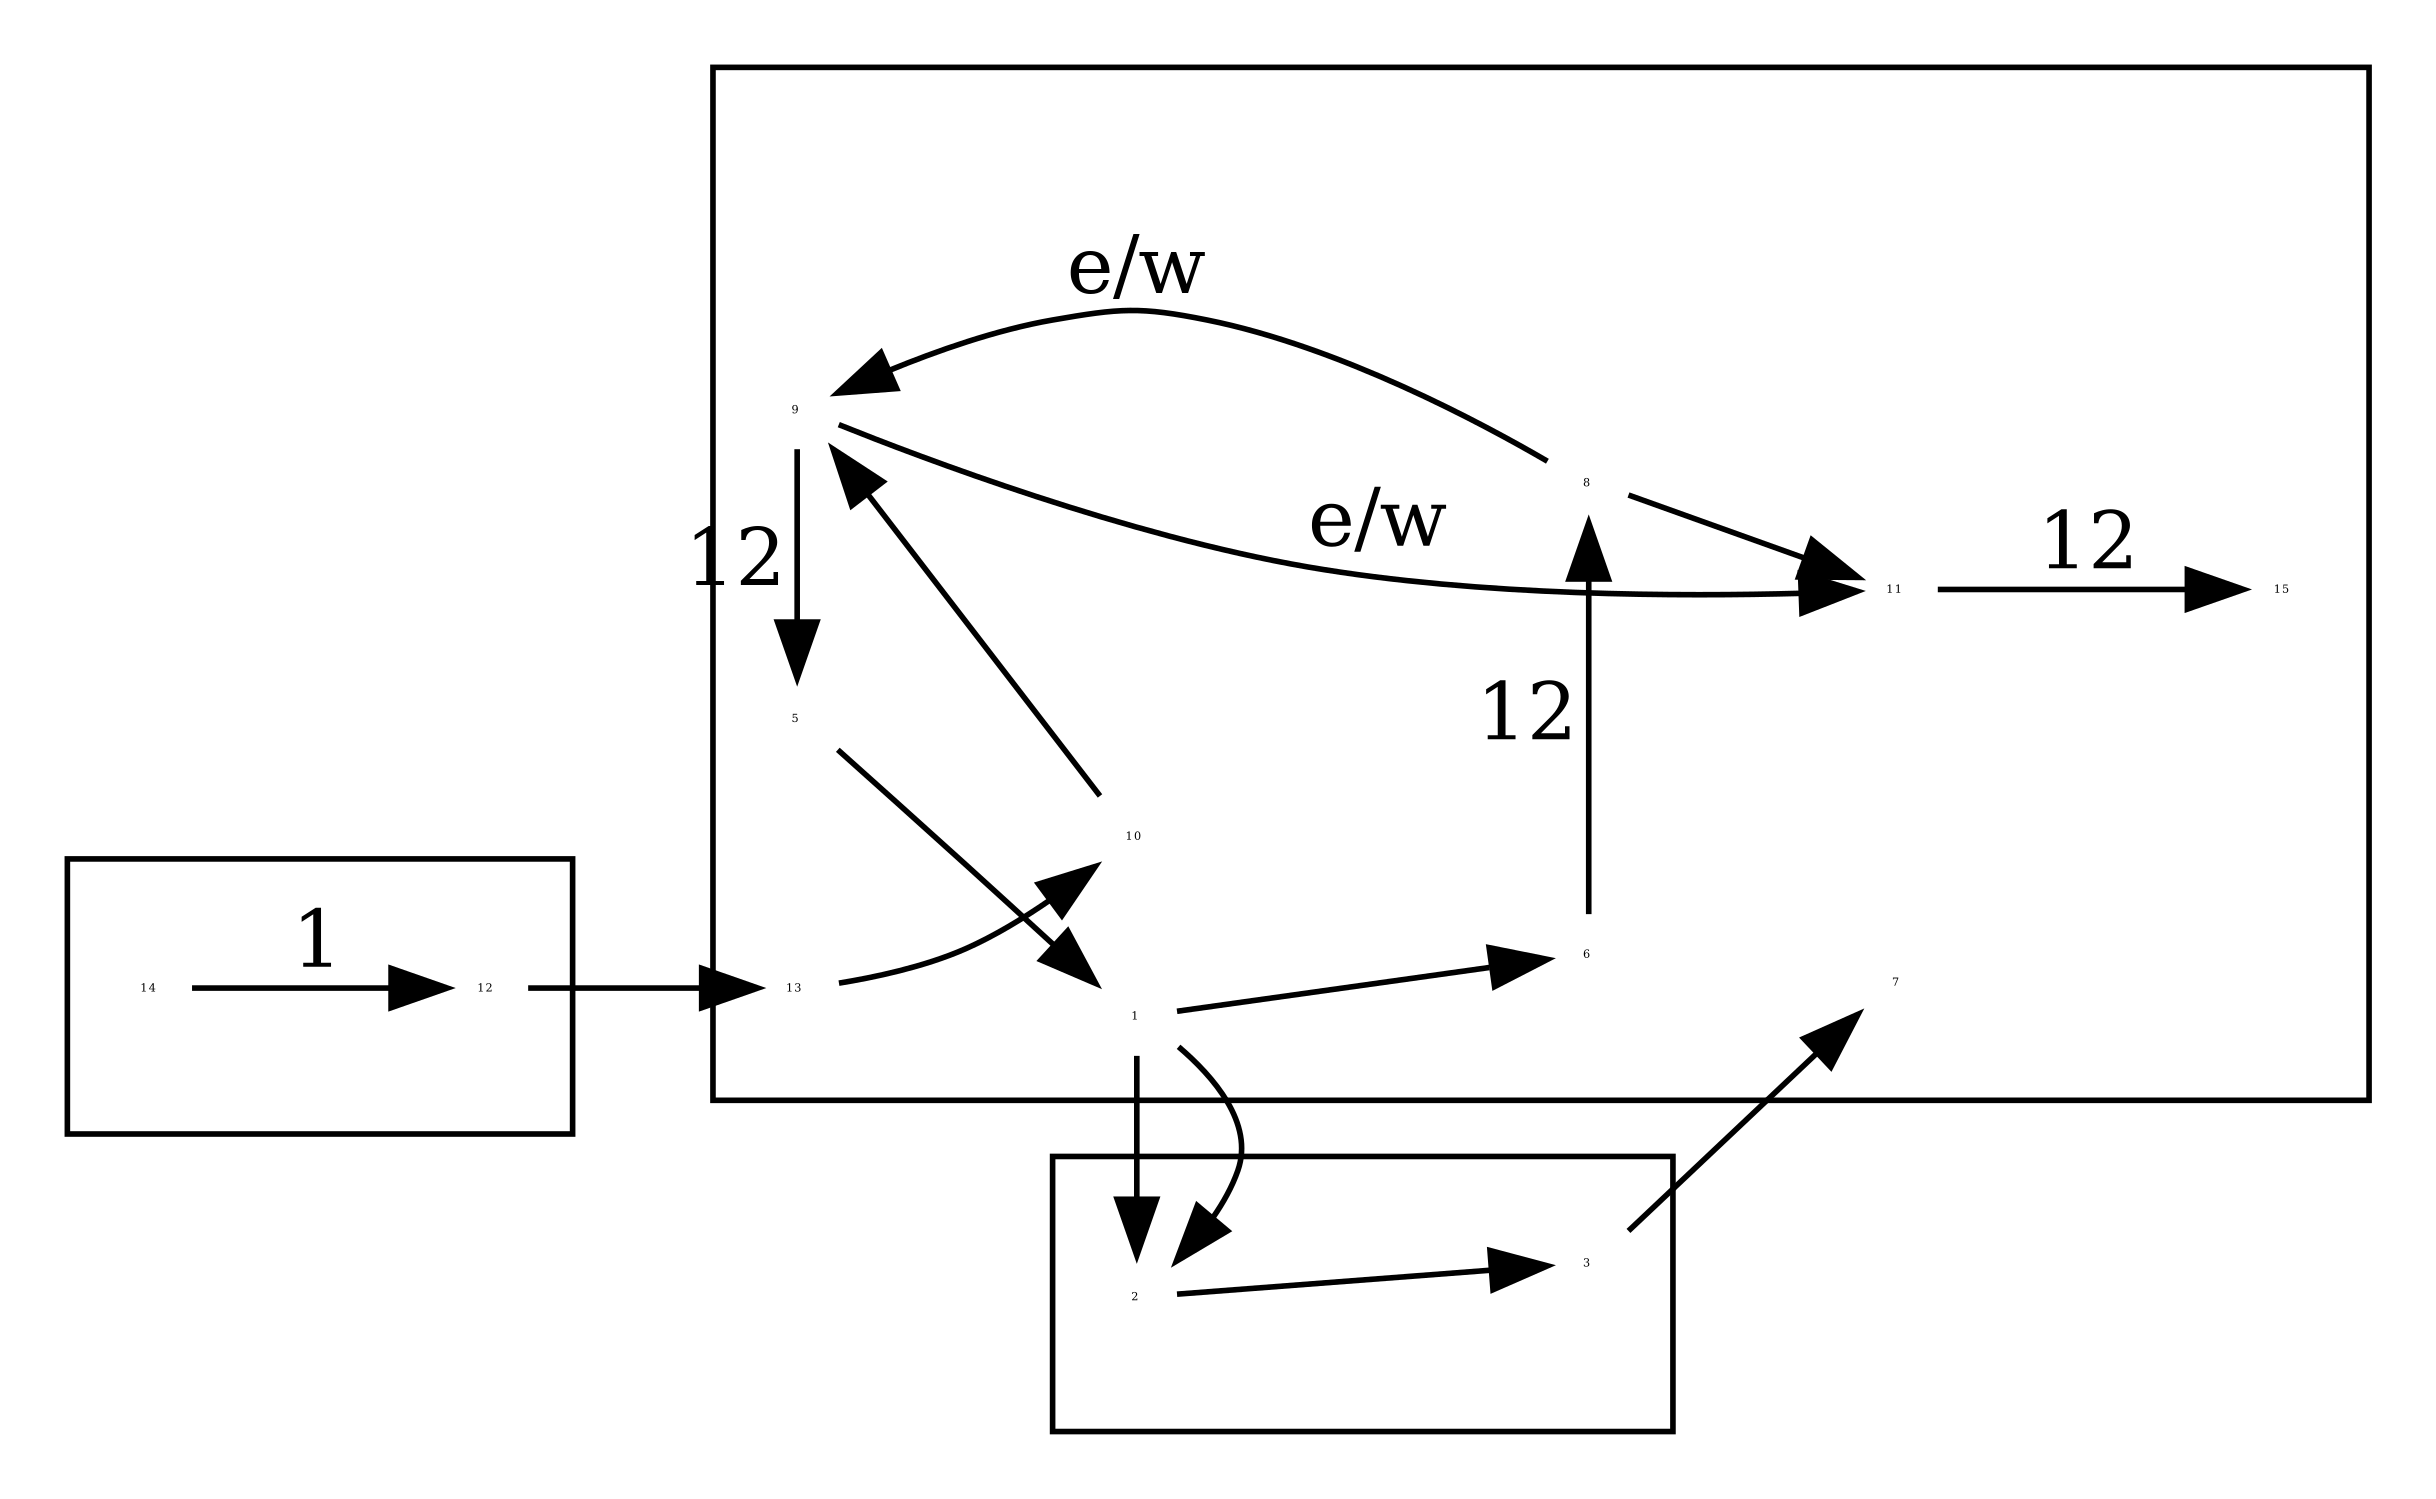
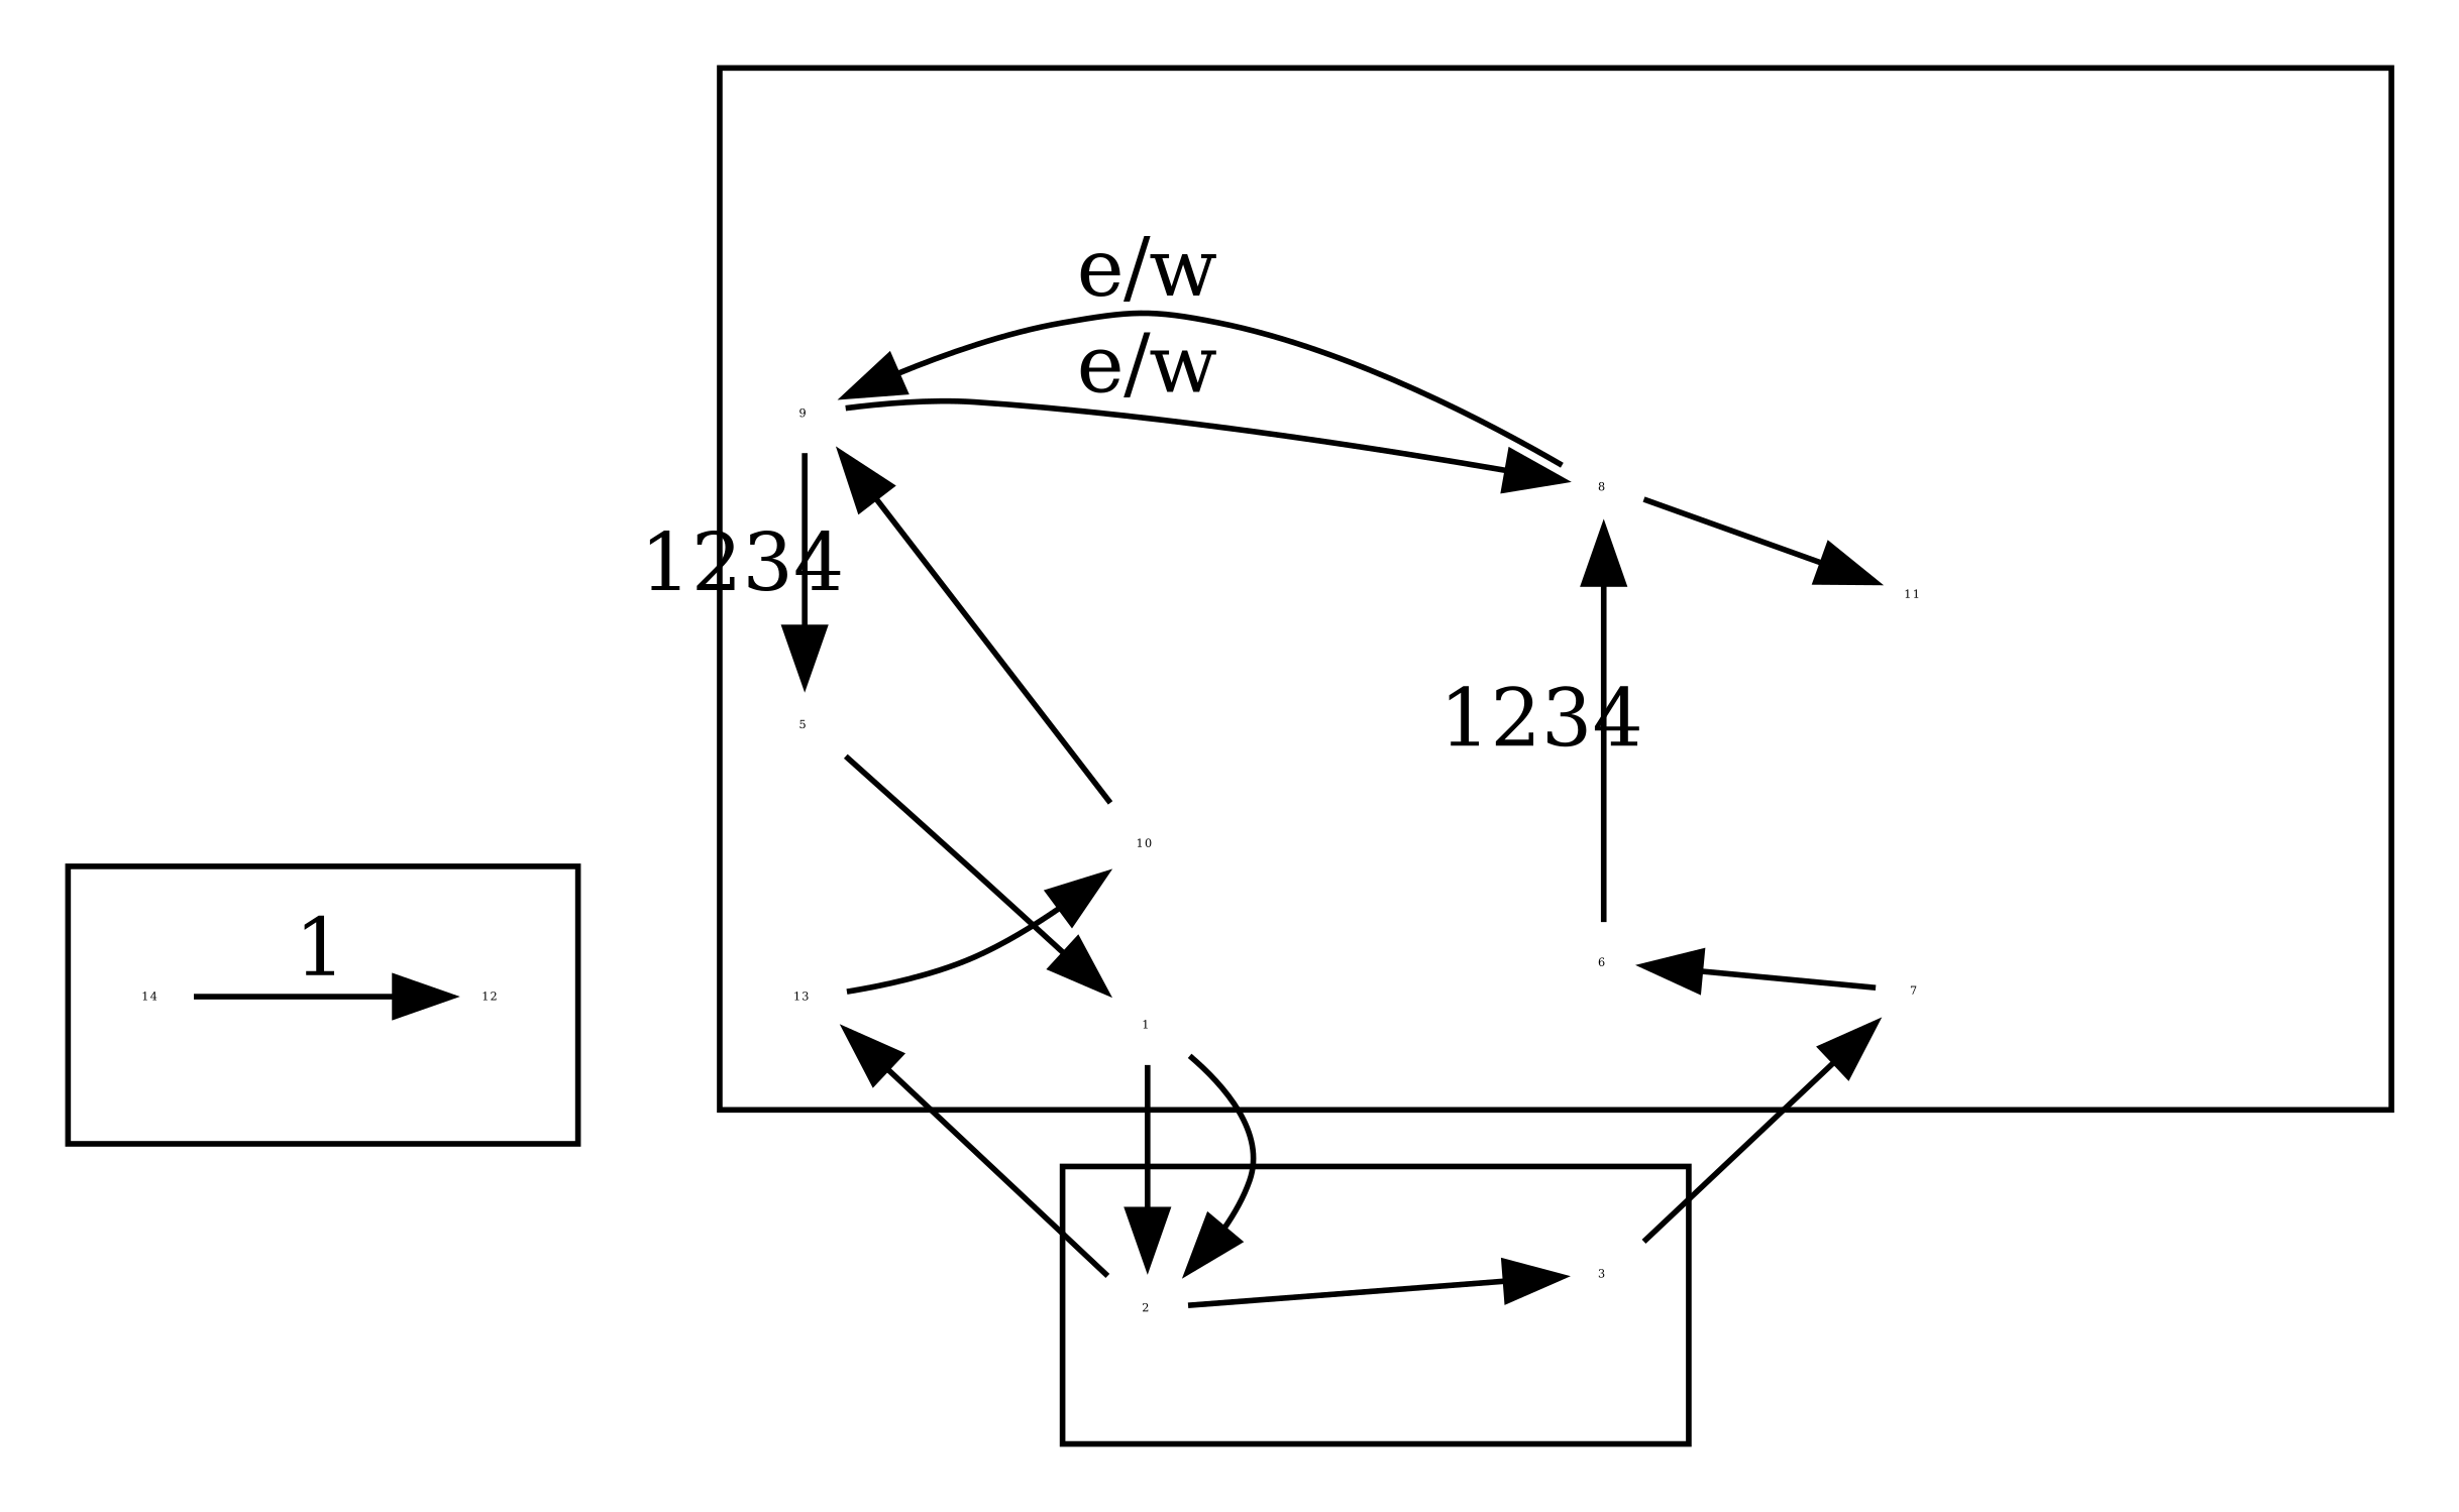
  digraph {
    rankdir=LR
    node [fixedsize=true fontsize=2 shape=plaintext]
    edge [texlbl="$\epsilon/\omega$"]
    14 [height=0.2 width=0.2]
    12 [height=0.2 width=0.2]
    9 [height=0.2 width=0.2]
    5 [height=0.2 width=0.2]
    10 [height=0.2 width=0.2]
    1 [height=0.2 width=0.2]
    6 [height=0.2 width=0.2]
    8 [height=0.2 width=0.2]
    n9 [height=0.2 label=7 width=0.2]
    11 [height=0.2 width=0.2]
    13 [height=0.2 width=0.2]
-   15 [height=0.2 width=0.2]
    2 [height=0.2 width=0.2]
    3 [height=0.2 width=0.2]
    subgraph cluster_1 {
      14
      12
    }
    subgraph cluster_2 {
      13
-     15
      subgraph sub_3 {
        rank=same
        9
        5
      }
      subgraph sub_4 {
        rank=same
        10
        1
      }
      subgraph sub_5 {
        rank=same
        6
        8
      }
      subgraph sub_6 {
        rank=same
        n9
        11
      }
    }
    subgraph cluster_7 {
      2
      3
    }
    14 -> 12 [label=1 texlbl="$\epsilon/SS_2$"]
-   12 -> 13 [label=" " texlbl="$t/\omega$"]
-   9 -> 5 [label=12]
-   9 -> 11 [label="e/w"]
+   2 -> 13 [label=" " texlbl="$t/\omega$"]
+   9 -> 5 [label=1234]
+   9 -> 8 [label="e/w"]
    5 -> 1 [label=" " texlbl="$\epsilon/SS_1$"]
    10 -> 9 [label=" " texlbl="$\epsilon/CS_1$"]
    1 -> 2 [label=" " texlbl="$+/\omega$"]
-   6 -> 8 [label=12]
+   6 -> 8 [label=1234]
    8 -> 9 [label="e/w"]
    8 -> 11 [label=" " texlbl="$\epsilon/CE_1$"]
-   1 -> 6 [label=" " texlbl="$\epsilon/SE_1$"]
-   11 -> 15 [label=12 texlbl="$\epsilon/SE_2$"]
+   n9 -> 6 [label=" " texlbl="$\epsilon/SE_1$"]
    13 -> 10 [label=" "]
    2 -> 3 [label=" "]
    3 -> n9 [label=" " texlbl="$t/\omega$"]
  }
